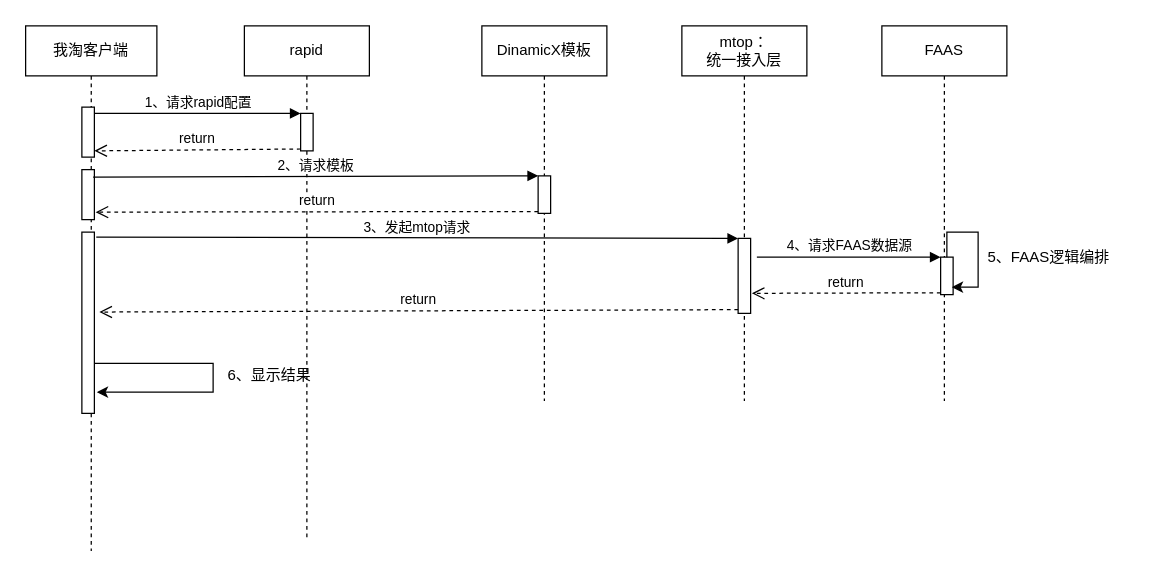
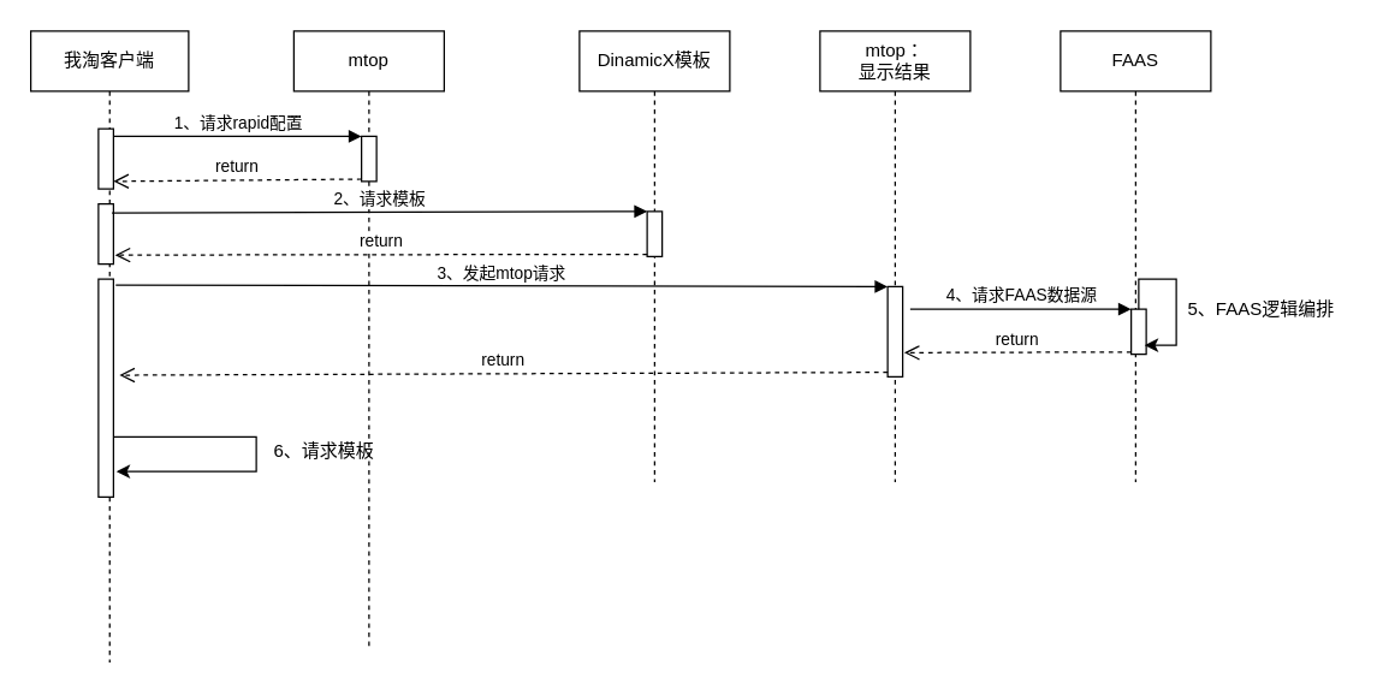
  <mxCell id="0" />
  <mxCell id="1" parent="0" />
  <mxCell id="2" value="我淘客户端&lt;br&gt;" style="shape=umlLifeline;perimeter=lifelinePerimeter;whiteSpace=wrap;html=1;container=1;collapsible=0;recursiveResize=0;outlineConnect=0;" vertex="1" parent="1"><mxGeometry x="20" y="20" width="105" height="420" as="geometry" /></mxCell>
  <mxCell id="3" value="" style="html=1;points=[];perimeter=orthogonalPerimeter;" vertex="1" parent="2"><mxGeometry x="45" y="65" width="10" height="40" as="geometry" /></mxCell>
  <mxCell id="4" value="" style="html=1;points=[];perimeter=orthogonalPerimeter;" vertex="1" parent="2"><mxGeometry x="45" y="115" width="10" height="40" as="geometry" /></mxCell>
  <mxCell id="5" value="" style="html=1;points=[];perimeter=orthogonalPerimeter;" vertex="1" parent="2"><mxGeometry x="45" y="165" width="10" height="145" as="geometry" /></mxCell>
  <mxCell id="6" style="edgeStyle=orthogonalEdgeStyle;rounded=0;orthogonalLoop=1;jettySize=auto;html=1;" edge="1" parent="2" source="5"><mxGeometry relative="1" as="geometry"><mxPoint x="57" y="293" as="targetPoint" /><Array as="points"><mxPoint x="150" y="270" /><mxPoint x="150" y="293" /></Array></mxGeometry></mxCell>
- <mxCell id="7" value="rapid" style="shape=umlLifeline;perimeter=lifelinePerimeter;whiteSpace=wrap;html=1;container=1;collapsible=0;recursiveResize=0;outlineConnect=0;" vertex="1" parent="1"><mxGeometry x="195" y="20" width="100" height="410" as="geometry" /></mxCell>
+ <mxCell id="7" value="mtop" style="shape=umlLifeline;perimeter=lifelinePerimeter;whiteSpace=wrap;html=1;container=1;collapsible=0;recursiveResize=0;outlineConnect=0;" vertex="1" parent="1"><mxGeometry x="195" y="20" width="100" height="410" as="geometry" /></mxCell>
  <mxCell id="8" value="" style="html=1;points=[];perimeter=orthogonalPerimeter;" vertex="1" parent="7"><mxGeometry x="45" y="70" width="10" height="30" as="geometry" /></mxCell>
  <mxCell id="9" value="DinamicX模板" style="shape=umlLifeline;perimeter=lifelinePerimeter;whiteSpace=wrap;html=1;container=1;collapsible=0;recursiveResize=0;outlineConnect=0;" vertex="1" parent="1"><mxGeometry x="385" y="20" width="100" height="300" as="geometry" /></mxCell>
  <mxCell id="10" value="" style="html=1;points=[];perimeter=orthogonalPerimeter;" vertex="1" parent="9"><mxGeometry x="45" y="120" width="10" height="30" as="geometry" /></mxCell>
- <mxCell id="11" value="mtop：&lt;br&gt;统一接入层" style="shape=umlLifeline;perimeter=lifelinePerimeter;whiteSpace=wrap;html=1;container=1;collapsible=0;recursiveResize=0;outlineConnect=0;" vertex="1" parent="1"><mxGeometry x="545" y="20" width="100" height="300" as="geometry" /></mxCell>
+ <mxCell id="11" value="mtop：&lt;br&gt;显示结果" style="shape=umlLifeline;perimeter=lifelinePerimeter;whiteSpace=wrap;html=1;container=1;collapsible=0;recursiveResize=0;outlineConnect=0;" vertex="1" parent="1"><mxGeometry x="545" y="20" width="100" height="300" as="geometry" /></mxCell>
  <mxCell id="12" value="" style="html=1;points=[];perimeter=orthogonalPerimeter;" vertex="1" parent="11"><mxGeometry x="45" y="170" width="10" height="60" as="geometry" /></mxCell>
  <mxCell id="13" value="FAAS" style="shape=umlLifeline;perimeter=lifelinePerimeter;whiteSpace=wrap;html=1;container=1;collapsible=0;recursiveResize=0;outlineConnect=0;" vertex="1" parent="1"><mxGeometry x="705" y="20" width="100" height="300" as="geometry" /></mxCell>
  <mxCell id="14" value="" style="html=1;points=[];perimeter=orthogonalPerimeter;" vertex="1" parent="13"><mxGeometry x="47" y="185" width="10" height="30" as="geometry" /></mxCell>
  <mxCell id="15" value="4、请求FAAS数据源" style="html=1;verticalAlign=bottom;endArrow=block;entryX=0;entryY=0;" edge="1" target="14" parent="13"><mxGeometry relative="1" as="geometry"><mxPoint x="-100" y="185" as="sourcePoint" /></mxGeometry></mxCell>
  <mxCell id="16" style="edgeStyle=orthogonalEdgeStyle;rounded=0;orthogonalLoop=1;jettySize=auto;html=1;entryX=0.9;entryY=0.8;entryDx=0;entryDy=0;entryPerimeter=0;" edge="1" parent="13" source="14" target="14"><mxGeometry relative="1" as="geometry" /></mxCell>
  <mxCell id="17" value="1、请求rapid配置" style="html=1;verticalAlign=bottom;endArrow=block;entryX=0;entryY=0;exitX=1.05;exitY=0.125;exitDx=0;exitDy=0;exitPerimeter=0;" edge="1" target="8" parent="1" source="3"><mxGeometry relative="1" as="geometry"><mxPoint x="83" y="90" as="sourcePoint" /></mxGeometry></mxCell>
  <mxCell id="18" value="return" style="html=1;verticalAlign=bottom;endArrow=open;dashed=1;endSize=8;exitX=0;exitY=0.95;entryX=1;entryY=0.875;entryDx=0;entryDy=0;entryPerimeter=0;" edge="1" source="8" parent="1" target="3"><mxGeometry relative="1" as="geometry"><mxPoint x="85" y="119" as="targetPoint" /></mxGeometry></mxCell>
  <mxCell id="19" value="2、请求模板" style="html=1;verticalAlign=bottom;endArrow=block;entryX=0;entryY=0;exitX=0.9;exitY=0.15;exitDx=0;exitDy=0;exitPerimeter=0;" edge="1" target="10" parent="1" source="4"><mxGeometry relative="1" as="geometry"><mxPoint x="75" y="140" as="sourcePoint" /></mxGeometry></mxCell>
  <mxCell id="20" value="return" style="html=1;verticalAlign=bottom;endArrow=open;dashed=1;endSize=8;exitX=0;exitY=0.95;entryX=1.1;entryY=0.85;entryDx=0;entryDy=0;entryPerimeter=0;" edge="1" source="10" parent="1" target="4"><mxGeometry relative="1" as="geometry"><mxPoint x="85" y="169" as="targetPoint" /></mxGeometry></mxCell>
  <mxCell id="21" value="3、发起mtop请求" style="html=1;verticalAlign=bottom;endArrow=block;entryX=0;entryY=0;exitX=1.15;exitY=0.028;exitDx=0;exitDy=0;exitPerimeter=0;" edge="1" target="12" parent="1" source="5"><mxGeometry relative="1" as="geometry"><mxPoint x="85" y="190" as="sourcePoint" /></mxGeometry></mxCell>
  <mxCell id="22" value="return" style="html=1;verticalAlign=bottom;endArrow=open;dashed=1;endSize=8;exitX=0;exitY=0.95;entryX=1.4;entryY=0.441;entryDx=0;entryDy=0;entryPerimeter=0;" edge="1" source="12" parent="1" target="5"><mxGeometry relative="1" as="geometry"><mxPoint x="105" y="247" as="targetPoint" /></mxGeometry></mxCell>
  <mxCell id="23" value="return" style="html=1;verticalAlign=bottom;endArrow=open;dashed=1;endSize=8;exitX=0;exitY=0.95;entryX=1.1;entryY=0.733;entryDx=0;entryDy=0;entryPerimeter=0;" edge="1" source="14" parent="1" target="12"><mxGeometry relative="1" as="geometry"><mxPoint x="682" y="266" as="targetPoint" /></mxGeometry></mxCell>
  <mxCell id="24" value="5、FAAS逻辑编排" style="text;html=1;resizable=0;points=[];autosize=1;align=left;verticalAlign=top;spacingTop=-4;" vertex="1" parent="1"><mxGeometry x="788" y="195" width="110" height="20" as="geometry" /></mxCell>
- <mxCell id="25" value="6、显示结果" style="text;html=1;resizable=0;points=[];autosize=1;align=left;verticalAlign=top;spacingTop=-4;" vertex="1" parent="1"><mxGeometry x="180" y="290" width="80" height="20" as="geometry" /></mxCell>
+ <mxCell id="25" value="6、请求模板" style="text;html=1;resizable=0;points=[];autosize=1;align=left;verticalAlign=top;spacingTop=-4;" vertex="1" parent="1"><mxGeometry x="180" y="290" width="80" height="20" as="geometry" /></mxCell>
